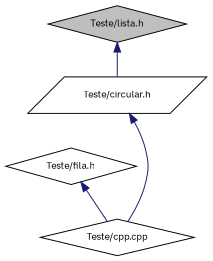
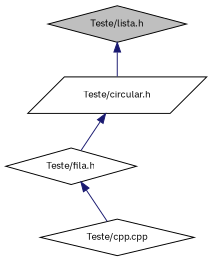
  digraph {
    fontname="IBM Plex Sans"
    node [color=black fillcolor=white fontname="IBM Plex Sans" fontsize=10 shape=diamond style=filled]
    edge [color=midnightblue dir=back fontname="IBM Plex Sans" fontsize=10 labelfontname=Helvetica labelfontsize=10 style=solid]
    n1 [fillcolor=grey75 fontcolor=black height=0.2 label="Teste/lista.h" width=0.4]
    n2 [height=0.2 label="Teste/circular.h" shape=parallelogram width=0.4]
    n3 [height=0.2 label="Teste/fila.h" width=0.4]
    n4 [height=0.2 label="Teste/cpp.cpp" width=0.4]
    n1 -> n2
-   n2 -> n4
+   n2 -> n3
    n3 -> n4
  }
